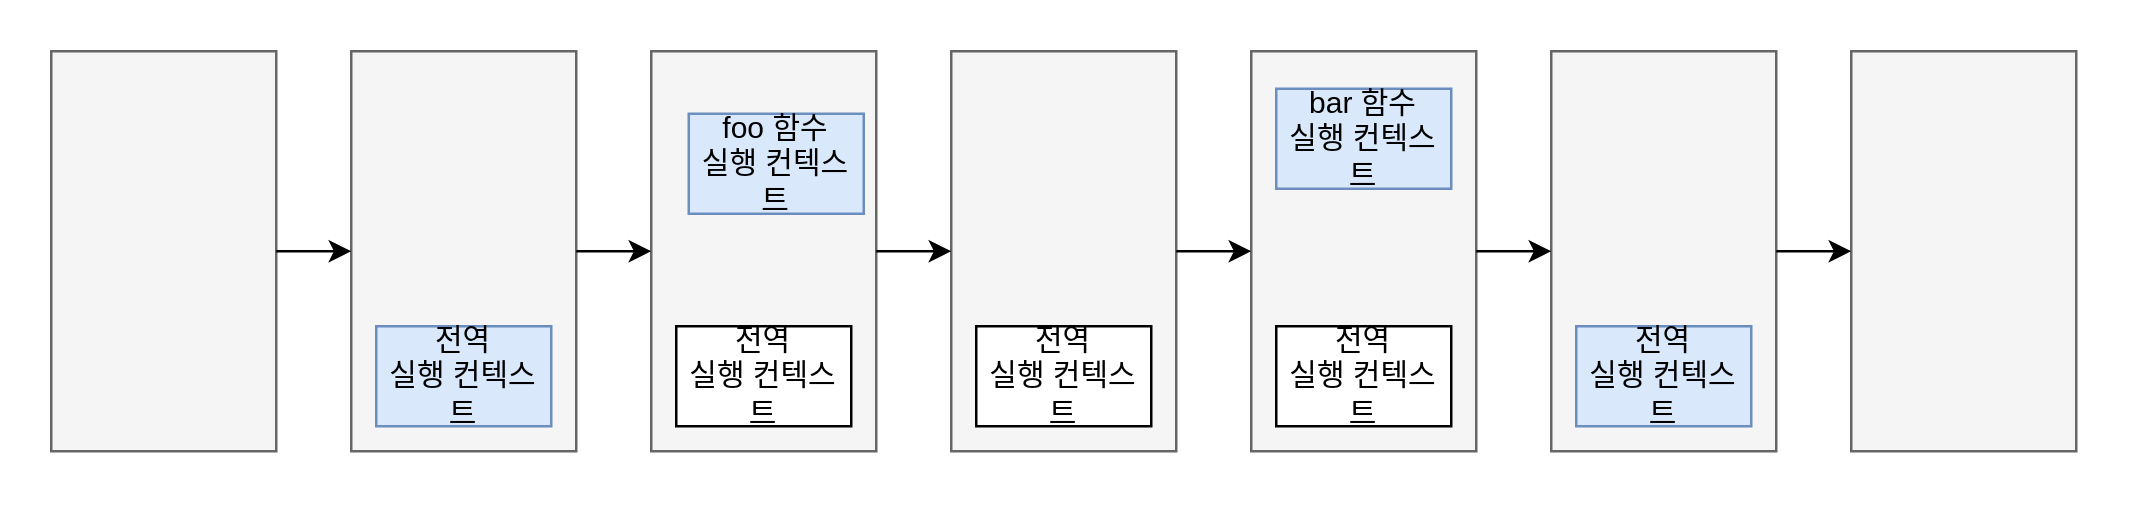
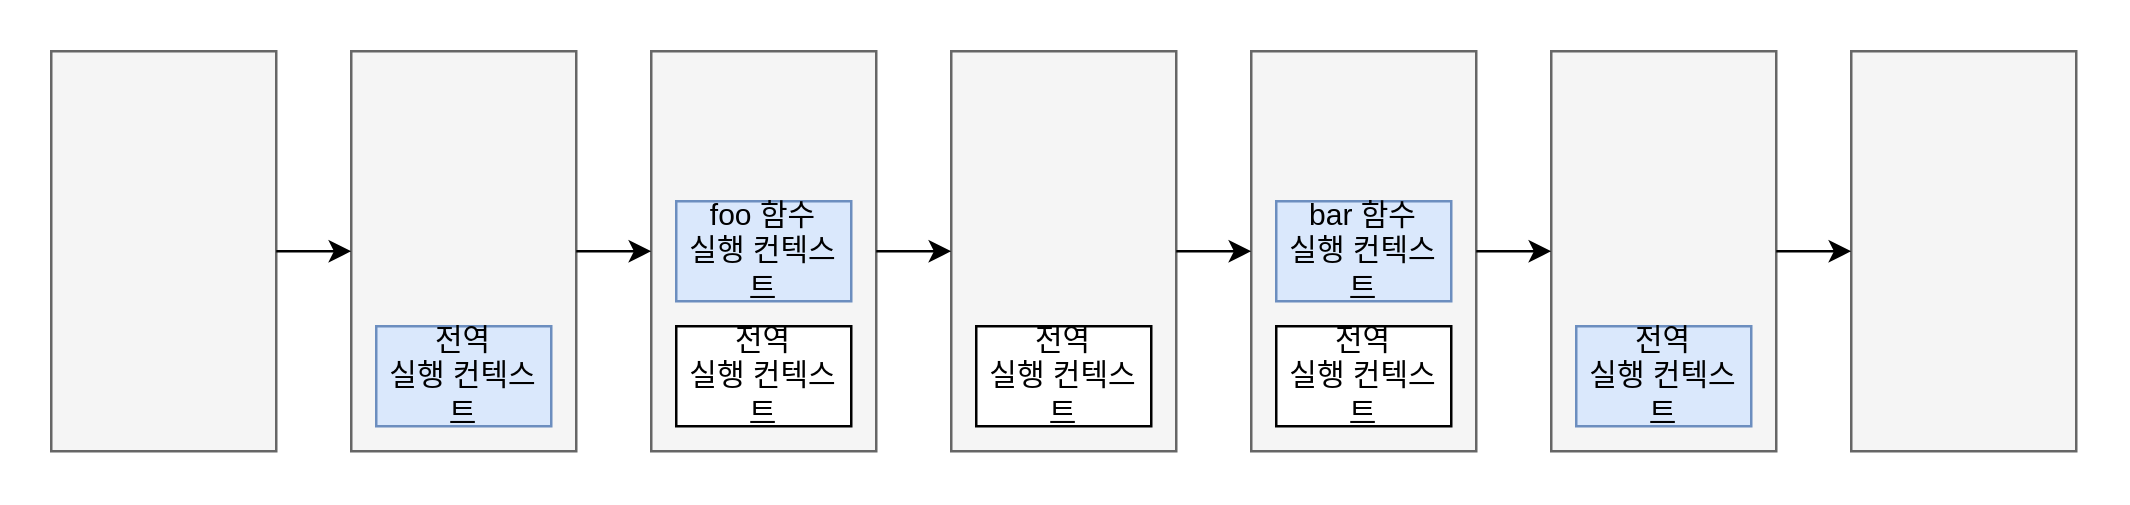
  <mxCell id="0" />
  <mxCell id="1" parent="0" />
  <mxCell id="2" value="" style="rounded=0;whiteSpace=wrap;html=1;fillColor=#f5f5f5;fontColor=#333333;strokeColor=#666666;" vertex="1" parent="1"><mxGeometry x="740" y="20" width="90" height="160" as="geometry" /></mxCell>
  <mxCell id="3" value="" style="rounded=0;whiteSpace=wrap;html=1;fillColor=#f5f5f5;fontColor=#333333;strokeColor=#666666;" vertex="1" parent="1"><mxGeometry x="620" y="20" width="90" height="160" as="geometry" /></mxCell>
  <mxCell id="4" value="" style="rounded=0;whiteSpace=wrap;html=1;fillColor=#f5f5f5;fontColor=#333333;strokeColor=#666666;" vertex="1" parent="1"><mxGeometry x="500" y="20" width="90" height="160" as="geometry" /></mxCell>
  <mxCell id="5" value="" style="rounded=0;whiteSpace=wrap;html=1;fillColor=#f5f5f5;fontColor=#333333;strokeColor=#666666;" vertex="1" parent="1"><mxGeometry x="380" y="20" width="90" height="160" as="geometry" /></mxCell>
  <mxCell id="6" value="" style="rounded=0;whiteSpace=wrap;html=1;fillColor=#f5f5f5;fontColor=#333333;strokeColor=#666666;" vertex="1" parent="1"><mxGeometry x="260" y="20" width="90" height="160" as="geometry" /></mxCell>
  <mxCell id="7" value="" style="rounded=0;whiteSpace=wrap;html=1;fillColor=#f5f5f5;fontColor=#333333;strokeColor=#666666;" vertex="1" parent="1"><mxGeometry x="140" y="20" width="90" height="160" as="geometry" /></mxCell>
  <mxCell id="8" value="" style="rounded=0;whiteSpace=wrap;html=1;fillColor=#f5f5f5;fontColor=#333333;strokeColor=#666666;" vertex="1" parent="1"><mxGeometry x="20" y="20" width="90" height="160" as="geometry" /></mxCell>
  <mxCell id="9" style="edgeStyle=orthogonalEdgeStyle;rounded=0;orthogonalLoop=1;jettySize=auto;html=1;exitX=1;exitY=0.5;exitDx=0;exitDy=0;entryX=0;entryY=0.5;entryDx=0;entryDy=0;" edge="1" parent="1" source="8" target="7"><mxGeometry relative="1" as="geometry" /></mxCell>
  <mxCell id="10" value="전역&lt;br&gt;실행 컨텍스트" style="rounded=0;whiteSpace=wrap;html=1;fillColor=#dae8fc;strokeColor=#6c8ebf;" vertex="1" parent="1"><mxGeometry x="150" y="130" width="70" height="40" as="geometry" /></mxCell>
- <mxCell id="11" value="bar 함수&lt;br&gt;실행 컨텍스트" style="rounded=0;whiteSpace=wrap;html=1;fillColor=#dae8fc;strokeColor=#6c8ebf;" vertex="1" parent="1"><mxGeometry x="510" y="35" width="70" height="40" as="geometry" /></mxCell>
+ <mxCell id="11" value="bar 함수&lt;br&gt;실행 컨텍스트" style="rounded=0;whiteSpace=wrap;html=1;fillColor=#dae8fc;strokeColor=#6c8ebf;" vertex="1" parent="1"><mxGeometry x="510" y="80" width="70" height="40" as="geometry" /></mxCell>
  <mxCell id="12" value="전역&lt;br&gt;실행 컨텍스트" style="rounded=0;whiteSpace=wrap;html=1;fillColor=#dae8fc;strokeColor=#6c8ebf;" vertex="1" parent="1"><mxGeometry x="630" y="130" width="70" height="40" as="geometry" /></mxCell>
  <mxCell id="13" value="전역&lt;br&gt;실행 컨텍스트" style="rounded=0;whiteSpace=wrap;html=1;" vertex="1" parent="1"><mxGeometry x="510" y="130" width="70" height="40" as="geometry" /></mxCell>
  <mxCell id="14" value="전역&lt;br&gt;실행 컨텍스트" style="rounded=0;whiteSpace=wrap;html=1;" vertex="1" parent="1"><mxGeometry x="390" y="130" width="70" height="40" as="geometry" /></mxCell>
  <mxCell id="15" value="전역&lt;br&gt;실행 컨텍스트" style="rounded=0;whiteSpace=wrap;html=1;" vertex="1" parent="1"><mxGeometry x="270" y="130" width="70" height="40" as="geometry" /></mxCell>
- <mxCell id="16" value="foo 함수&lt;br&gt;실행 컨텍스트" style="rounded=0;whiteSpace=wrap;html=1;fillColor=#dae8fc;strokeColor=#6c8ebf;" vertex="1" parent="1"><mxGeometry x="275" y="45" width="70" height="40" as="geometry" /></mxCell>
+ <mxCell id="16" value="foo 함수&lt;br&gt;실행 컨텍스트" style="rounded=0;whiteSpace=wrap;html=1;fillColor=#dae8fc;strokeColor=#6c8ebf;" vertex="1" parent="1"><mxGeometry x="270" y="80" width="70" height="40" as="geometry" /></mxCell>
  <mxCell id="17" style="edgeStyle=orthogonalEdgeStyle;rounded=0;orthogonalLoop=1;jettySize=auto;html=1;exitX=1;exitY=0.5;exitDx=0;exitDy=0;entryX=0;entryY=0.5;entryDx=0;entryDy=0;" edge="1" parent="1" source="7" target="6"><mxGeometry relative="1" as="geometry" /></mxCell>
  <mxCell id="18" style="edgeStyle=orthogonalEdgeStyle;rounded=0;orthogonalLoop=1;jettySize=auto;html=1;exitX=1;exitY=0.5;exitDx=0;exitDy=0;entryX=0;entryY=0.5;entryDx=0;entryDy=0;" edge="1" parent="1" source="6" target="5"><mxGeometry relative="1" as="geometry" /></mxCell>
  <mxCell id="19" style="edgeStyle=orthogonalEdgeStyle;rounded=0;orthogonalLoop=1;jettySize=auto;html=1;exitX=1;exitY=0.5;exitDx=0;exitDy=0;entryX=0;entryY=0.5;entryDx=0;entryDy=0;" edge="1" parent="1" source="5" target="4"><mxGeometry relative="1" as="geometry" /></mxCell>
  <mxCell id="20" style="edgeStyle=orthogonalEdgeStyle;rounded=0;orthogonalLoop=1;jettySize=auto;html=1;exitX=1;exitY=0.5;exitDx=0;exitDy=0;entryX=0;entryY=0.5;entryDx=0;entryDy=0;" edge="1" parent="1" source="4" target="3"><mxGeometry relative="1" as="geometry" /></mxCell>
  <mxCell id="21" style="edgeStyle=orthogonalEdgeStyle;rounded=0;orthogonalLoop=1;jettySize=auto;html=1;exitX=1;exitY=0.5;exitDx=0;exitDy=0;entryX=0;entryY=0.5;entryDx=0;entryDy=0;" edge="1" parent="1" source="3" target="2"><mxGeometry relative="1" as="geometry" /></mxCell>
